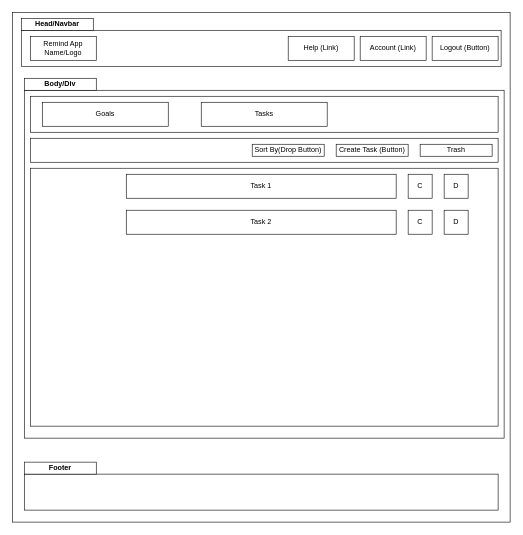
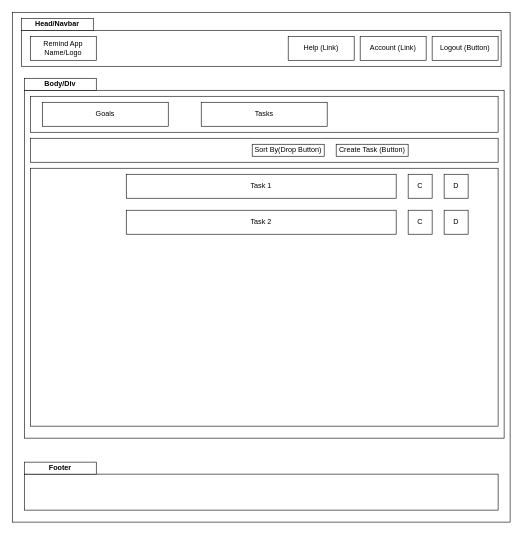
  <mxCell id="0" />
  <mxCell id="1" parent="0" />
  <mxCell id="2" value="" style="rounded=0;whiteSpace=wrap;html=1;" parent="1" vertex="1"><mxGeometry x="20" y="20" width="830" height="850" as="geometry" /></mxCell>
  <mxCell id="3" value="" style="rounded=0;whiteSpace=wrap;html=1;" parent="1" vertex="1"><mxGeometry x="35" y="50" width="800" height="60" as="geometry" /></mxCell>
  <mxCell id="4" value="&lt;b&gt;Head/Navbar&lt;/b&gt;" style="rounded=0;whiteSpace=wrap;html=1;" parent="1" vertex="1"><mxGeometry x="35" y="30" width="120" height="20" as="geometry" /></mxCell>
  <mxCell id="5" value="Logout&amp;nbsp;(Button)" style="rounded=0;whiteSpace=wrap;html=1;" parent="1" vertex="1"><mxGeometry x="720" y="60" width="110" height="40" as="geometry" /></mxCell>
  <mxCell id="6" value="Account&amp;nbsp;(Link)" style="rounded=0;whiteSpace=wrap;html=1;" parent="1" vertex="1"><mxGeometry x="600" y="60" width="110" height="40" as="geometry" /></mxCell>
  <mxCell id="7" value="Remind App Name/Logo" style="rounded=0;whiteSpace=wrap;html=1;" parent="1" vertex="1"><mxGeometry x="50" y="60" width="110" height="40" as="geometry" /></mxCell>
  <mxCell id="8" value="" style="rounded=0;whiteSpace=wrap;html=1;" parent="1" vertex="1"><mxGeometry x="40" y="150" width="800" height="580" as="geometry" /></mxCell>
  <mxCell id="9" value="&lt;b&gt;Body/Div&lt;/b&gt;" style="rounded=0;whiteSpace=wrap;html=1;" parent="1" vertex="1"><mxGeometry x="40" y="130" width="120" height="20" as="geometry" /></mxCell>
  <mxCell id="10" value="" style="rounded=0;whiteSpace=wrap;html=1;" parent="1" vertex="1"><mxGeometry x="50" y="160" width="780" height="60" as="geometry" /></mxCell>
  <mxCell id="11" value="Goals" style="rounded=0;whiteSpace=wrap;html=1;" parent="1" vertex="1"><mxGeometry x="70" y="170" width="210" height="40" as="geometry" /></mxCell>
  <mxCell id="12" value="Tasks" style="rounded=0;whiteSpace=wrap;html=1;" parent="1" vertex="1"><mxGeometry x="335" y="170" width="210" height="40" as="geometry" /></mxCell>
  <mxCell id="13" value="" style="rounded=0;whiteSpace=wrap;html=1;" parent="1" vertex="1"><mxGeometry x="50" y="280" width="780" height="430" as="geometry" /></mxCell>
  <mxCell id="14" value="" style="rounded=0;whiteSpace=wrap;html=1;align=left;" parent="1" vertex="1"><mxGeometry x="40" y="790" width="790" height="60" as="geometry" /></mxCell>
  <mxCell id="15" value="&lt;b&gt;Footer&lt;/b&gt;" style="rounded=0;whiteSpace=wrap;html=1;" parent="1" vertex="1"><mxGeometry x="40" y="770" width="120" height="20" as="geometry" /></mxCell>
  <mxCell id="16" value="Task 1" style="rounded=0;whiteSpace=wrap;html=1;" parent="1" vertex="1"><mxGeometry x="210" y="290" width="450" height="40" as="geometry" /></mxCell>
  <mxCell id="17" value="C" style="rounded=0;whiteSpace=wrap;html=1;" parent="1" vertex="1"><mxGeometry x="680" y="290" width="40" height="40" as="geometry" /></mxCell>
  <mxCell id="18" value="D" style="rounded=0;whiteSpace=wrap;html=1;" parent="1" vertex="1"><mxGeometry x="740" y="290" width="40" height="40" as="geometry" /></mxCell>
  <mxCell id="19" value="Task 2" style="rounded=0;whiteSpace=wrap;html=1;" parent="1" vertex="1"><mxGeometry x="210" y="350" width="450" height="40" as="geometry" /></mxCell>
  <mxCell id="20" value="C" style="rounded=0;whiteSpace=wrap;html=1;direction=west;" parent="1" vertex="1"><mxGeometry x="680" y="350" width="40" height="40" as="geometry" /></mxCell>
  <mxCell id="21" value="D" style="rounded=0;whiteSpace=wrap;html=1;" parent="1" vertex="1"><mxGeometry x="740" y="350" width="40" height="40" as="geometry" /></mxCell>
  <mxCell id="22" value="Help&amp;nbsp;(Link)" style="rounded=0;whiteSpace=wrap;html=1;" parent="1" vertex="1"><mxGeometry x="480" y="60" width="110" height="40" as="geometry" /></mxCell>
  <mxCell id="23" value="&amp;nbsp;" style="rounded=0;whiteSpace=wrap;html=1;align=left;" parent="1" vertex="1"><mxGeometry x="50" y="230" width="780" height="40" as="geometry" /></mxCell>
  <mxCell id="24" value="Create Task (Button)" style="rounded=0;whiteSpace=wrap;html=1;" parent="1" vertex="1"><mxGeometry x="560" y="240" width="120" height="20" as="geometry" /></mxCell>
- <mxCell id="25" value="Trash" style="rounded=0;whiteSpace=wrap;html=1;" vertex="1" parent="1"><mxGeometry x="700" y="240" width="120" height="20" as="geometry" /></mxCell>
  <mxCell id="26" value="Sort By(Drop Button)" style="rounded=0;whiteSpace=wrap;html=1;" vertex="1" parent="1"><mxGeometry x="420" y="240" width="120" height="20" as="geometry" /></mxCell>
